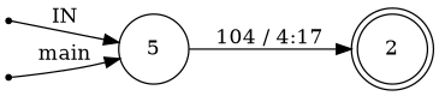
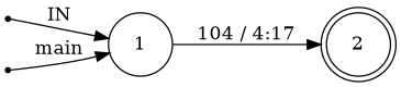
  digraph {
    rankdir=LR
    node [shape=point]
    ENTRY
-   1 [fixedsize=true height=0.65 shape=circle label=5]
+   1 [fixedsize=true height=0.65 shape=circle]
    en_1
    2 [fixedsize=true height=0.65 shape=doublecircle]
    ENTRY -> 1 [label=IN]
    1 -> 2 [label="104 / 4:17"]
    en_1 -> 1 [label=main]
  }
